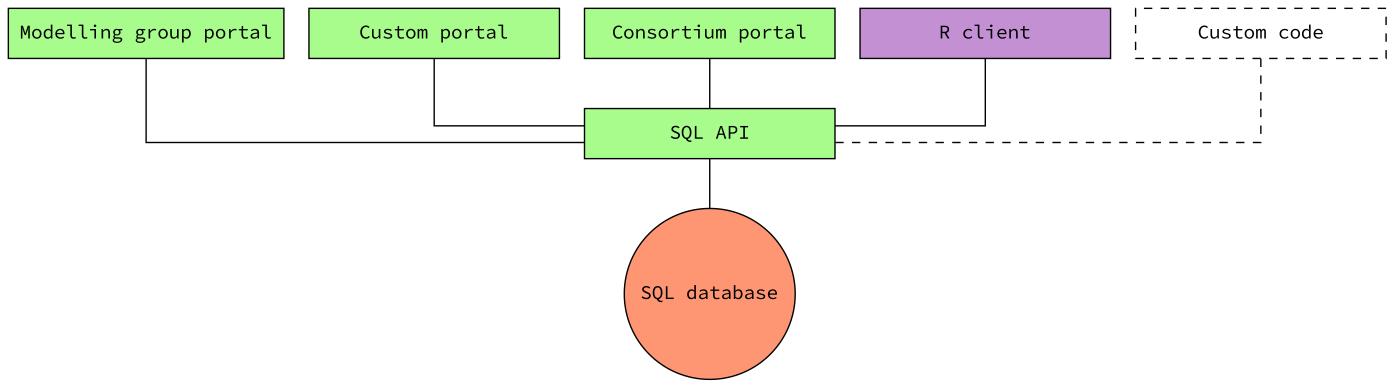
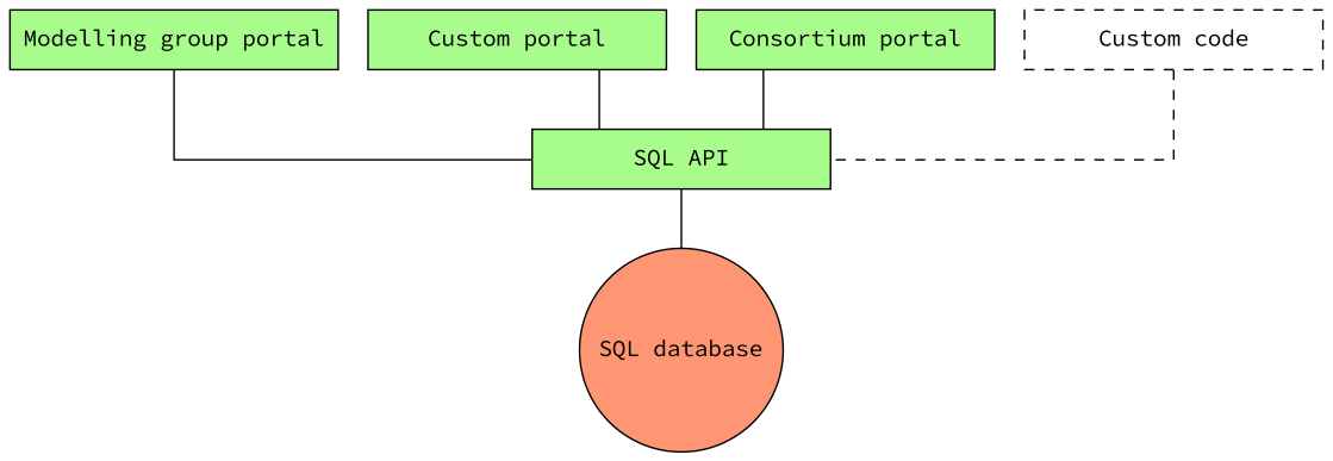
  graph {
    fontname="Source Code Pro"
    rankdir=TB
    splines=ortho
    node [fillcolor="#A7FC8B" fontname="Source Code Pro" shape=box style=filled]
    edge [fontname="Source Code Pro"]
    n1 [label="SQL API" width=2.5]
    n2 [label="Modelling group portal" width=2.5]
    n3 [label="Custom portal" width=2.5]
    n4 [label="Consortium portal" width=2.5]
-   n5 [fillcolor="#C390D4" label="R client" width=2.5]
    n6 [fillcolor="#C390D4" label="Custom code" style=dashed width=2.5]
    n7 [fillcolor="#FF9673" label="SQL database" shape=circle width=1]
    subgraph sub_1 {
      n1
      n2
      n3
      n4
    }
    subgraph sub_2 {
      n1
-     n5
      n6
    }
    n1 -- n7
    n2 -- n1
    n3 -- n1
    n4 -- n1
-   n5 -- n1
    n6 -- n1 [style=dashed]
  }
